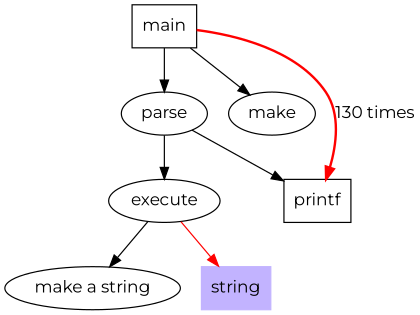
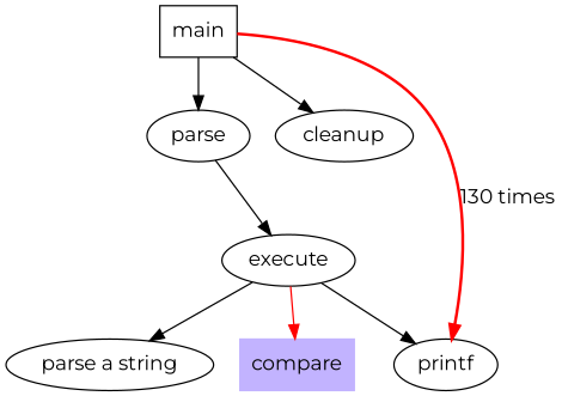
  digraph {
    aize="4,4"
    fontname=Montserrat
    node [fontname=Montserrat]
    edge [fontname=Montserrat]
    main [shape=box]
    parse
-   cleanup [label=make]
-   printf [shape=box]
+   cleanup
+   printf
    execute
-   n6 [label="make a string"]
-   compare [color=".7 .3 1.0" shape=box style=filled label=string]
+   n6 [label="parse a string"]
+   compare [color=".7 .3 1.0" shape=box style=filled]
    main -> parse [weight=8]
    main -> cleanup
    main -> printf [color=red label="130 times" style=bold]
    parse -> execute
-   parse -> printf
+   execute -> printf
    execute -> n6
    execute -> compare [color=red]
  }
